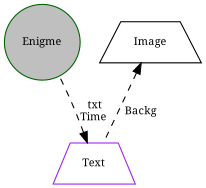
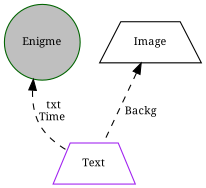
  digraph {
    fontname="Noto Serif"
    node [fillcolor=white fontname="Noto Serif" fontsize=10 shape=trapezium style=filled]
    edge [color=black dir=back fontname="Noto Serif" fontsize=10 labelfontname=Helvetica labelfontsize=10 style=dashed]
    n1 [color=darkgreen fillcolor=grey75 fontcolor=black height=0.2 label=Enigme shape=circle width=0.4]
    n2 [color=black height=0.2 label=Image width=0.4]
    n3 [color=purple height=0.2 label=Text width=0.4]
    n2 -> n3 [label=" Backg"]
-   n3 -> n1 [label=" txt\nTime"]
+   n1 -> n3 [label=" txt\nTime"]
  }
